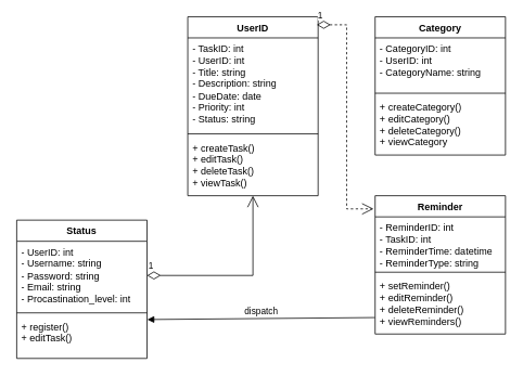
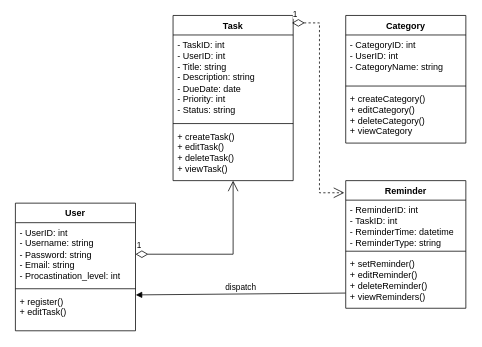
  <mxCell id="0" />
  <mxCell id="1" parent="0" />
- <mxCell id="2" value="Status" style="swimlane;fontStyle=1;align=center;verticalAlign=top;childLayout=stackLayout;horizontal=1;startSize=26;horizontalStack=0;resizeParent=1;resizeParentMax=0;resizeLast=0;collapsible=1;marginBottom=0;whiteSpace=wrap;html=1;" vertex="1" parent="1"><mxGeometry x="20" y="270" width="160" height="170" as="geometry" /></mxCell>
+ <mxCell id="2" value="User" style="swimlane;fontStyle=1;align=center;verticalAlign=top;childLayout=stackLayout;horizontal=1;startSize=26;horizontalStack=0;resizeParent=1;resizeParentMax=0;resizeLast=0;collapsible=1;marginBottom=0;whiteSpace=wrap;html=1;" vertex="1" parent="1"><mxGeometry x="20" y="270" width="160" height="170" as="geometry" /></mxCell>
  <mxCell id="3" value="- UserID: int&lt;div&gt;- Username: string&lt;/div&gt;&lt;div&gt;- Password: string&lt;/div&gt;&lt;div&gt;- Email: string&lt;/div&gt;&lt;div&gt;- Procastination_level: int&lt;/div&gt;" style="text;strokeColor=none;fillColor=none;align=left;verticalAlign=top;spacingLeft=4;spacingRight=4;overflow=hidden;rotatable=0;points=[[0,0.5],[1,0.5]];portConstraint=eastwest;whiteSpace=wrap;html=1;" vertex="1" parent="2"><mxGeometry y="26" width="160" height="84" as="geometry" /></mxCell>
  <mxCell id="4" value="" style="line;strokeWidth=1;fillColor=none;align=left;verticalAlign=middle;spacingTop=-1;spacingLeft=3;spacingRight=3;rotatable=0;labelPosition=right;points=[];portConstraint=eastwest;strokeColor=inherit;" vertex="1" parent="2"><mxGeometry y="110" width="160" height="8" as="geometry" /></mxCell>
  <mxCell id="5" value="+ register()&lt;div&gt;+ editTask()&lt;/div&gt;" style="text;strokeColor=none;fillColor=none;align=left;verticalAlign=top;spacingLeft=4;spacingRight=4;overflow=hidden;rotatable=0;points=[[0,0.5],[1,0.5]];portConstraint=eastwest;whiteSpace=wrap;html=1;" vertex="1" parent="2"><mxGeometry y="118" width="160" height="52" as="geometry" /></mxCell>
- <mxCell id="6" value="UserID" style="swimlane;fontStyle=1;align=center;verticalAlign=top;childLayout=stackLayout;horizontal=1;startSize=26;horizontalStack=0;resizeParent=1;resizeParentMax=0;resizeLast=0;collapsible=1;marginBottom=0;whiteSpace=wrap;html=1;" vertex="1" parent="1"><mxGeometry x="230" y="20" width="160" height="220" as="geometry" /></mxCell>
+ <mxCell id="6" value="Task" style="swimlane;fontStyle=1;align=center;verticalAlign=top;childLayout=stackLayout;horizontal=1;startSize=26;horizontalStack=0;resizeParent=1;resizeParentMax=0;resizeLast=0;collapsible=1;marginBottom=0;whiteSpace=wrap;html=1;" vertex="1" parent="1"><mxGeometry x="230" y="20" width="160" height="220" as="geometry" /></mxCell>
  <mxCell id="7" value="- TaskID: int&lt;div&gt;- UserID: int&lt;/div&gt;&lt;div&gt;- Title: string&lt;/div&gt;&lt;div&gt;- Description: string&lt;/div&gt;&lt;div&gt;- DueDate: date&lt;/div&gt;&lt;div&gt;- Priority: int&lt;/div&gt;&lt;div&gt;- Status: string&lt;/div&gt;" style="text;strokeColor=none;fillColor=none;align=left;verticalAlign=top;spacingLeft=4;spacingRight=4;overflow=hidden;rotatable=0;points=[[0,0.5],[1,0.5]];portConstraint=eastwest;whiteSpace=wrap;html=1;" vertex="1" parent="6"><mxGeometry y="26" width="160" height="114" as="geometry" /></mxCell>
  <mxCell id="8" value="" style="line;strokeWidth=1;fillColor=none;align=left;verticalAlign=middle;spacingTop=-1;spacingLeft=3;spacingRight=3;rotatable=0;labelPosition=right;points=[];portConstraint=eastwest;strokeColor=inherit;" vertex="1" parent="6"><mxGeometry y="140" width="160" height="8" as="geometry" /></mxCell>
  <mxCell id="9" value="+ createTask()&lt;div&gt;+ editTask()&lt;/div&gt;&lt;div&gt;+ deleteTask()&lt;/div&gt;&lt;div&gt;+ viewTask()&lt;/div&gt;" style="text;strokeColor=none;fillColor=none;align=left;verticalAlign=top;spacingLeft=4;spacingRight=4;overflow=hidden;rotatable=0;points=[[0,0.5],[1,0.5]];portConstraint=eastwest;whiteSpace=wrap;html=1;" vertex="1" parent="6"><mxGeometry y="148" width="160" height="72" as="geometry" /></mxCell>
  <mxCell id="10" value="Category" style="swimlane;fontStyle=1;align=center;verticalAlign=top;childLayout=stackLayout;horizontal=1;startSize=26;horizontalStack=0;resizeParent=1;resizeParentMax=0;resizeLast=0;collapsible=1;marginBottom=0;whiteSpace=wrap;html=1;" vertex="1" parent="1"><mxGeometry x="460" y="20" width="160" height="170" as="geometry" /></mxCell>
  <mxCell id="11" value="- CategoryID: int&lt;div&gt;- UserID: int&lt;/div&gt;&lt;div&gt;- CategoryName: string&lt;/div&gt;" style="text;strokeColor=none;fillColor=none;align=left;verticalAlign=top;spacingLeft=4;spacingRight=4;overflow=hidden;rotatable=0;points=[[0,0.5],[1,0.5]];portConstraint=eastwest;whiteSpace=wrap;html=1;" vertex="1" parent="10"><mxGeometry y="26" width="160" height="64" as="geometry" /></mxCell>
  <mxCell id="12" value="" style="line;strokeWidth=1;fillColor=none;align=left;verticalAlign=middle;spacingTop=-1;spacingLeft=3;spacingRight=3;rotatable=0;labelPosition=right;points=[];portConstraint=eastwest;strokeColor=inherit;" vertex="1" parent="10"><mxGeometry y="90" width="160" height="8" as="geometry" /></mxCell>
  <mxCell id="13" value="+ createCategory()&lt;div&gt;+ editCategory()&lt;/div&gt;&lt;div&gt;+ deleteCategory()&lt;/div&gt;&lt;div&gt;+ viewCategory&lt;/div&gt;" style="text;strokeColor=none;fillColor=none;align=left;verticalAlign=top;spacingLeft=4;spacingRight=4;overflow=hidden;rotatable=0;points=[[0,0.5],[1,0.5]];portConstraint=eastwest;whiteSpace=wrap;html=1;" vertex="1" parent="10"><mxGeometry y="98" width="160" height="72" as="geometry" /></mxCell>
  <mxCell id="14" value="Reminder" style="swimlane;fontStyle=1;align=center;verticalAlign=top;childLayout=stackLayout;horizontal=1;startSize=26;horizontalStack=0;resizeParent=1;resizeParentMax=0;resizeLast=0;collapsible=1;marginBottom=0;whiteSpace=wrap;html=1;" vertex="1" parent="1"><mxGeometry x="460" y="240" width="160" height="170" as="geometry" /></mxCell>
  <mxCell id="15" value="- ReminderID: int&lt;div&gt;- TaskID: int&lt;/div&gt;&lt;div&gt;- ReminderTime: datetime&lt;/div&gt;&lt;div&gt;- ReminderType: string&lt;/div&gt;" style="text;strokeColor=none;fillColor=none;align=left;verticalAlign=top;spacingLeft=4;spacingRight=4;overflow=hidden;rotatable=0;points=[[0,0.5],[1,0.5]];portConstraint=eastwest;whiteSpace=wrap;html=1;" vertex="1" parent="14"><mxGeometry y="26" width="160" height="64" as="geometry" /></mxCell>
  <mxCell id="16" value="" style="line;strokeWidth=1;fillColor=none;align=left;verticalAlign=middle;spacingTop=-1;spacingLeft=3;spacingRight=3;rotatable=0;labelPosition=right;points=[];portConstraint=eastwest;strokeColor=inherit;" vertex="1" parent="14"><mxGeometry y="90" width="160" height="8" as="geometry" /></mxCell>
  <mxCell id="17" value="+ setReminder()&lt;div&gt;+ editReminder()&lt;/div&gt;&lt;div&gt;+ deleteReminder()&lt;/div&gt;&lt;div&gt;+ viewReminders()&lt;/div&gt;" style="text;strokeColor=none;fillColor=none;align=left;verticalAlign=top;spacingLeft=4;spacingRight=4;overflow=hidden;rotatable=0;points=[[0,0.5],[1,0.5]];portConstraint=eastwest;whiteSpace=wrap;html=1;" vertex="1" parent="14"><mxGeometry y="98" width="160" height="72" as="geometry" /></mxCell>
  <mxCell id="18" value="1" style="endArrow=open;html=1;endSize=12;startArrow=diamondThin;startSize=14;startFill=0;edgeStyle=orthogonalEdgeStyle;align=left;verticalAlign=bottom;rounded=0;" edge="1" parent="1" source="3" target="6"><mxGeometry x="-1" y="3" relative="1" as="geometry"><mxPoint x="400" y="340" as="sourcePoint" /><mxPoint x="560" y="340" as="targetPoint" /></mxGeometry></mxCell>
  <mxCell id="19" value="1" style="endArrow=open;html=1;endSize=12;startArrow=diamondThin;startSize=14;startFill=0;edgeStyle=orthogonalEdgeStyle;align=left;verticalAlign=bottom;rounded=0;entryX=-0.012;entryY=0.095;entryDx=0;entryDy=0;entryPerimeter=0;exitX=0.99;exitY=0.045;exitDx=0;exitDy=0;exitPerimeter=0;dashed=1;" edge="1" parent="1" source="6" target="14"><mxGeometry x="-1" y="3" relative="1" as="geometry"><mxPoint x="290" y="450" as="sourcePoint" /><mxPoint x="450" y="450" as="targetPoint" /></mxGeometry></mxCell>
  <mxCell id="20" value="dispatch" style="html=1;verticalAlign=bottom;endArrow=block;curved=0;rounded=0;entryX=1.002;entryY=0.081;entryDx=0;entryDy=0;exitX=-0.002;exitY=0.719;exitDx=0;exitDy=0;exitPerimeter=0;entryPerimeter=0;" edge="1" parent="1" source="17" target="5"><mxGeometry width="80" relative="1" as="geometry"><mxPoint x="290" y="460" as="sourcePoint" /><mxPoint x="370" y="460" as="targetPoint" /></mxGeometry></mxCell>
